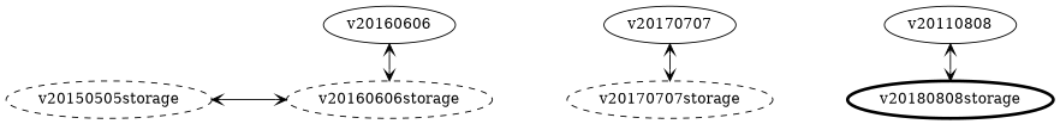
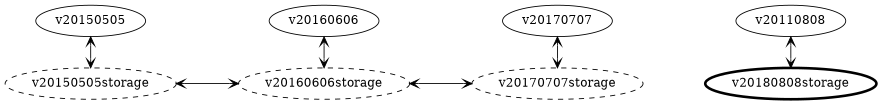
  graph {
    nodesep=1
    node [group=api shape=ellipse]
    edge [arrowhead=vee arrowtail=vee dir=both]
+   v20150505
    v20160606
    v20170707
    n4 [label=v20110808]
    v20180808storage [group=storage penwidth=3 rankType=min style=solid]
    v20150505storage [group=storage penwidth=1 rankType=min style=dashed]
    v20160606storage [group=storage penwidth=1 rankType=min style=dashed]
    v20170707storage [group=storage penwidth=1 rankType=min style=dashed]
    subgraph sub_1 {
      label="API Versions"
      labelloc=t
      rank=same
+     v20150505
      v20160606
      v20170707
      n4
    }
    subgraph sub_2 {
      rank=same
      v20180808storage
      v20150505storage
      v20160606storage
      v20170707storage
    }
+   v20150505 -- v20150505storage
    v20160606 -- v20160606storage
    v20170707 -- v20170707storage
    n4 -- v20180808storage
    v20150505storage -- v20160606storage
+   v20160606storage -- v20170707storage
  }
